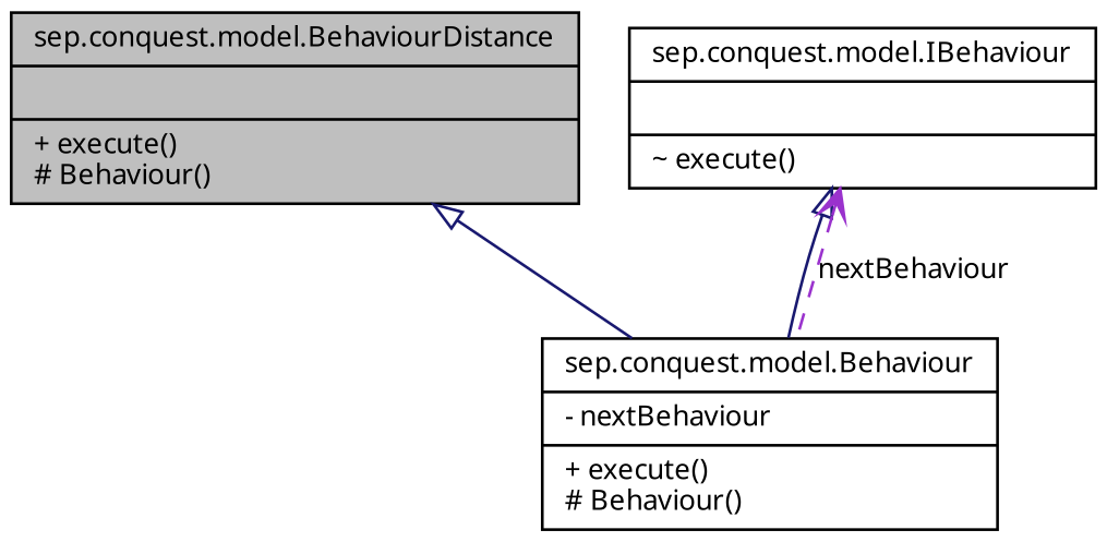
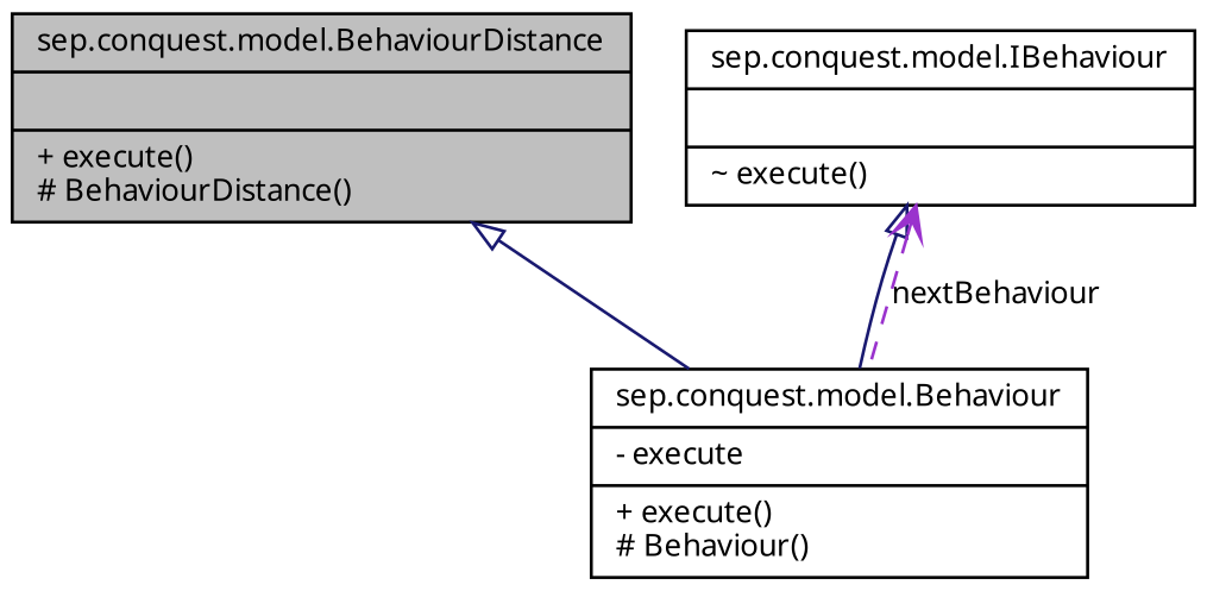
  digraph {
    node [color=black fillcolor=white fontname="FreeSans.ttf" fontsize=10 shape=record style=filled]
    edge [arrowtail=empty color=midnightblue dir=back fontname="FreeSans.ttf" fontsize=10 labelfontname="FreeSans.ttf" labelfontsize=10 style=solid]
-   n1 [fillcolor=grey75 fontcolor=black height=0.2 label="{sep.conquest.model.BehaviourDistance\n||+ execute()\l# Behaviour()\l}" width=0.4]
-   n2 [height=0.2 label="{sep.conquest.model.Behaviour\n|- nextBehaviour\l|+ execute()\l# Behaviour()\l}" width=0.4]
+   n1 [fillcolor=grey75 fontcolor=black height=0.2 label="{sep.conquest.model.BehaviourDistance\n||+ execute()\l# BehaviourDistance()\l}" width=0.4]
+   n2 [height=0.2 label="{sep.conquest.model.Behaviour\n|- execute\l|+ execute()\l# Behaviour()\l}" width=0.4]
    n3 [height=0.2 label="{sep.conquest.model.IBehaviour\n||~ execute()\l}" width=0.4]
    n1 -> n2
    n3 -> n2
    n3 -> n2 [arrowtail=open color=darkorchid3 label=nextBehaviour style=dashed]
  }
